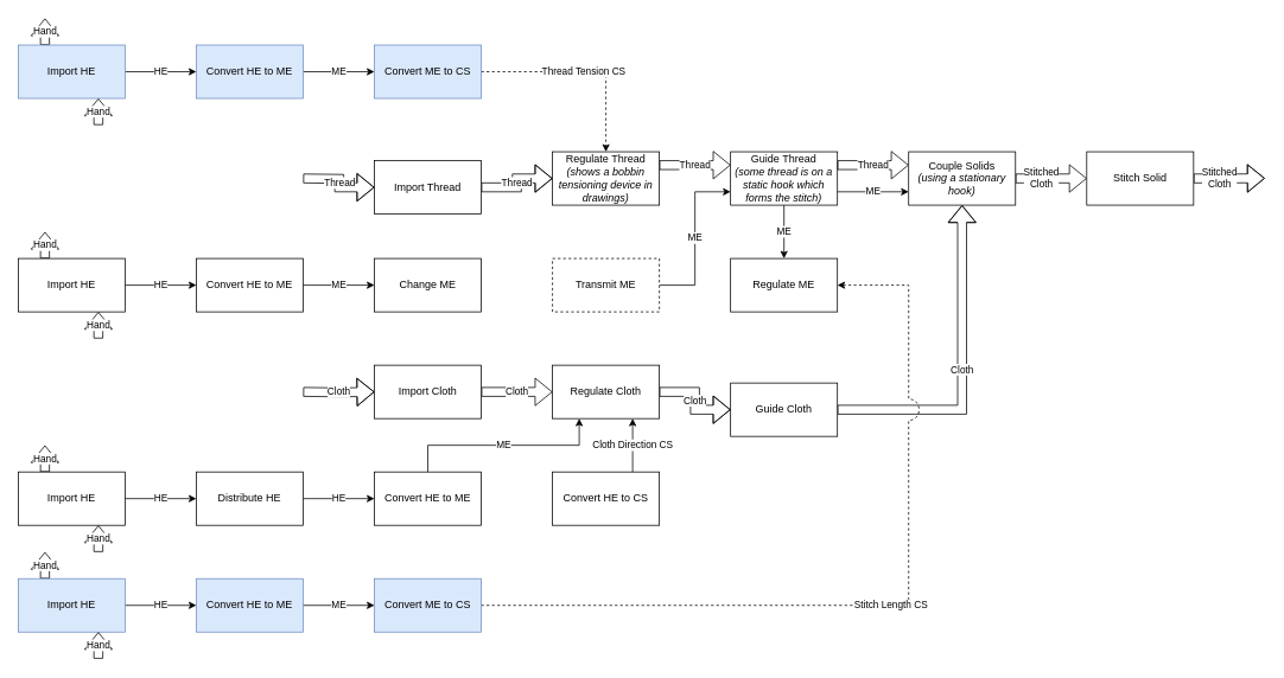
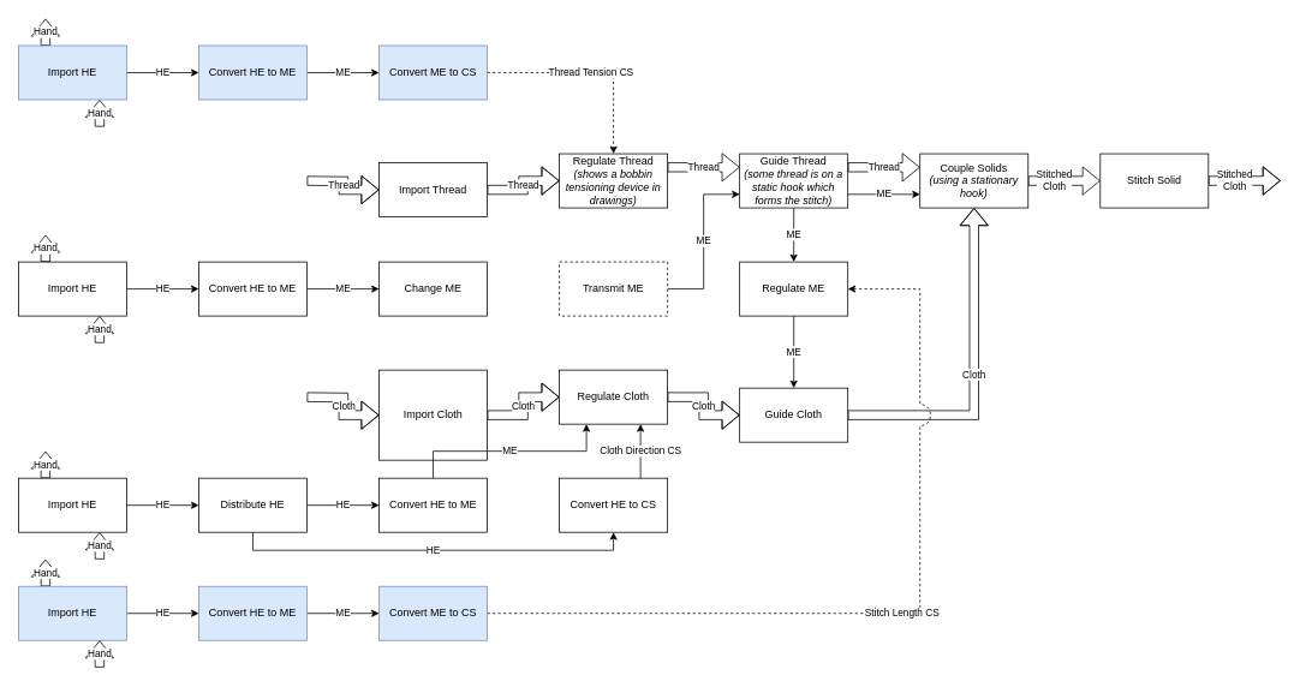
  <mxCell id="0" />
  <mxCell id="1" parent="0" />
  <mxCell id="2" value="Hand" style="edgeStyle=orthogonalEdgeStyle;shape=flexArrow;rounded=0;orthogonalLoop=1;jettySize=auto;html=1;exitX=0.25;exitY=0;exitDx=0;exitDy=0;" parent="1" source="4" edge="1"><mxGeometry relative="1" as="geometry"><mxPoint x="50" y="260" as="targetPoint" /></mxGeometry></mxCell>
  <mxCell id="3" value="HE" style="edgeStyle=orthogonalEdgeStyle;rounded=0;orthogonalLoop=1;jettySize=auto;html=1;exitX=1;exitY=0.5;exitDx=0;exitDy=0;entryX=0;entryY=0.5;entryDx=0;entryDy=0;" parent="1" source="4" target="6" edge="1"><mxGeometry relative="1" as="geometry" /></mxCell>
  <mxCell id="4" value="Import HE" style="rounded=0;whiteSpace=wrap;html=1;" parent="1" vertex="1"><mxGeometry x="20" y="290" width="120" height="60" as="geometry" /></mxCell>
  <mxCell id="5" value="ME" style="edgeStyle=orthogonalEdgeStyle;rounded=0;orthogonalLoop=1;jettySize=auto;html=1;exitX=1;exitY=0.5;exitDx=0;exitDy=0;entryX=0;entryY=0.5;entryDx=0;entryDy=0;" parent="1" source="6" target="7" edge="1"><mxGeometry relative="1" as="geometry" /></mxCell>
  <mxCell id="6" value="Convert HE to ME" style="rounded=0;whiteSpace=wrap;html=1;" parent="1" vertex="1"><mxGeometry x="220" y="290" width="120" height="60" as="geometry" /></mxCell>
  <mxCell id="7" value="Change ME" style="rounded=0;whiteSpace=wrap;html=1;" parent="1" vertex="1"><mxGeometry x="420" y="290" width="120" height="60" as="geometry" /></mxCell>
  <mxCell id="8" value="ME" style="edgeStyle=orthogonalEdgeStyle;rounded=0;orthogonalLoop=1;jettySize=auto;html=1;exitX=1;exitY=0.5;exitDx=0;exitDy=0;entryX=0;entryY=0.75;entryDx=0;entryDy=0;" parent="1" source="9" target="12" edge="1"><mxGeometry relative="1" as="geometry"><Array as="points"><mxPoint x="780" y="320" /><mxPoint x="780" y="215" /></Array></mxGeometry></mxCell>
  <mxCell id="9" value="Transmit ME" style="rounded=0;whiteSpace=wrap;html=1;dashed=1;" parent="1" vertex="1"><mxGeometry x="620" y="290" width="120" height="60" as="geometry" /></mxCell>
+ <mxCell id="10" value="ME" style="edgeStyle=orthogonalEdgeStyle;rounded=0;orthogonalLoop=1;jettySize=auto;html=1;entryX=0.5;entryY=0;entryDx=0;entryDy=0;exitX=0.5;exitY=1;exitDx=0;exitDy=0;" parent="1" source="36" target="14" edge="1"><mxGeometry relative="1" as="geometry"><mxPoint x="880" y="360" as="sourcePoint" /></mxGeometry></mxCell>
  <mxCell id="11" value="ME" style="edgeStyle=orthogonalEdgeStyle;rounded=0;orthogonalLoop=1;jettySize=auto;html=1;exitX=0.5;exitY=1;exitDx=0;exitDy=0;entryX=0.5;entryY=0;entryDx=0;entryDy=0;" parent="1" source="12" target="36" edge="1"><mxGeometry relative="1" as="geometry" /></mxCell>
  <mxCell id="12" value="Guide Thread&lt;br&gt;&lt;i&gt;(some thread is on a static hook which forms the stitch)&lt;/i&gt;" style="rounded=0;whiteSpace=wrap;html=1;" parent="1" vertex="1"><mxGeometry x="820" y="170" width="120" height="60" as="geometry" /></mxCell>
  <mxCell id="13" value="Cloth" style="edgeStyle=orthogonalEdgeStyle;rounded=0;orthogonalLoop=1;jettySize=auto;html=1;exitX=1;exitY=0.5;exitDx=0;exitDy=0;entryX=0.5;entryY=1;entryDx=0;entryDy=0;shape=flexArrow;" parent="1" source="14" target="18" edge="1"><mxGeometry relative="1" as="geometry" /></mxCell>
  <mxCell id="14" value="Guide Cloth" style="rounded=0;whiteSpace=wrap;html=1;" parent="1" vertex="1"><mxGeometry x="820" y="430" width="120" height="60" as="geometry" /></mxCell>
  <mxCell id="15" value="Thread" style="edgeStyle=orthogonalEdgeStyle;shape=flexArrow;rounded=0;orthogonalLoop=1;jettySize=auto;html=1;exitX=1;exitY=0.25;exitDx=0;exitDy=0;entryX=0;entryY=0.25;entryDx=0;entryDy=0;" parent="1" source="12" target="18" edge="1"><mxGeometry relative="1" as="geometry"><mxPoint x="1140" y="185" as="sourcePoint" /></mxGeometry></mxCell>
  <mxCell id="16" value="ME" style="edgeStyle=orthogonalEdgeStyle;rounded=0;orthogonalLoop=1;jettySize=auto;html=1;exitX=1;exitY=0.75;exitDx=0;exitDy=0;entryX=0;entryY=0.75;entryDx=0;entryDy=0;" parent="1" source="12" target="18" edge="1"><mxGeometry relative="1" as="geometry"><mxPoint x="1140" y="215" as="sourcePoint" /></mxGeometry></mxCell>
  <mxCell id="17" value="Stitched&lt;br&gt;Cloth" style="edgeStyle=orthogonalEdgeStyle;shape=flexArrow;rounded=0;orthogonalLoop=1;jettySize=auto;html=1;exitX=1;exitY=0.5;exitDx=0;exitDy=0;entryX=0;entryY=0.5;entryDx=0;entryDy=0;" parent="1" source="18" target="59" edge="1"><mxGeometry x="-0.25" relative="1" as="geometry"><mxPoint x="-1" as="offset" /></mxGeometry></mxCell>
  <mxCell id="18" value="Couple Solids&lt;br&gt;&lt;i&gt;(using a stationary hook)&lt;/i&gt;" style="rounded=0;whiteSpace=wrap;html=1;" parent="1" vertex="1"><mxGeometry x="1020" y="170" width="120" height="60" as="geometry" /></mxCell>
  <mxCell id="19" value="Hand" style="edgeStyle=orthogonalEdgeStyle;shape=flexArrow;rounded=0;orthogonalLoop=1;jettySize=auto;html=1;entryX=0.75;entryY=1;entryDx=0;entryDy=0;" parent="1" target="4" edge="1"><mxGeometry relative="1" as="geometry"><mxPoint x="110" y="380" as="sourcePoint" /></mxGeometry></mxCell>
  <mxCell id="20" value="Thread" style="edgeStyle=orthogonalEdgeStyle;shape=flexArrow;rounded=0;orthogonalLoop=1;jettySize=auto;html=1;exitX=1;exitY=0.25;exitDx=0;exitDy=0;entryX=0;entryY=0.25;entryDx=0;entryDy=0;" parent="1" source="21" target="12" edge="1"><mxGeometry relative="1" as="geometry" /></mxCell>
  <mxCell id="21" value="Regulate Thread&lt;br&gt;&lt;i&gt;(shows a bobbin tensioning device in drawings)&lt;/i&gt;" style="rounded=0;whiteSpace=wrap;html=1;" parent="1" vertex="1"><mxGeometry x="620" y="170" width="120" height="60" as="geometry" /></mxCell>
  <mxCell id="22" value="Thread" style="edgeStyle=orthogonalEdgeStyle;shape=flexArrow;rounded=0;orthogonalLoop=1;jettySize=auto;html=1;exitX=1;exitY=0.5;exitDx=0;exitDy=0;entryX=0;entryY=0.5;entryDx=0;entryDy=0;" parent="1" source="23" target="21" edge="1"><mxGeometry relative="1" as="geometry" /></mxCell>
  <mxCell id="23" value="Import Thread" style="rounded=0;whiteSpace=wrap;html=1;" parent="1" vertex="1"><mxGeometry x="420" y="180" width="120" height="60" as="geometry" /></mxCell>
  <mxCell id="24" value="Hand" style="edgeStyle=orthogonalEdgeStyle;shape=flexArrow;rounded=0;orthogonalLoop=1;jettySize=auto;html=1;exitX=0.25;exitY=0;exitDx=0;exitDy=0;" parent="1" source="26" edge="1"><mxGeometry relative="1" as="geometry"><mxPoint x="50" y="20" as="targetPoint" /></mxGeometry></mxCell>
  <mxCell id="25" value="HE" style="edgeStyle=orthogonalEdgeStyle;rounded=0;orthogonalLoop=1;jettySize=auto;html=1;exitX=1;exitY=0.5;exitDx=0;exitDy=0;entryX=0;entryY=0.5;entryDx=0;entryDy=0;" parent="1" source="26" target="28" edge="1"><mxGeometry relative="1" as="geometry" /></mxCell>
  <mxCell id="26" value="Import HE" style="rounded=0;whiteSpace=wrap;html=1;fillColor=#dae8fc;strokeColor=#6c8ebf;" parent="1" vertex="1"><mxGeometry x="20" y="50" width="120" height="60" as="geometry" /></mxCell>
  <mxCell id="27" value="ME" style="edgeStyle=orthogonalEdgeStyle;rounded=0;orthogonalLoop=1;jettySize=auto;html=1;exitX=1;exitY=0.5;exitDx=0;exitDy=0;entryX=0;entryY=0.5;entryDx=0;entryDy=0;" parent="1" source="28" target="31" edge="1"><mxGeometry relative="1" as="geometry"><mxPoint x="420" y="80" as="targetPoint" /></mxGeometry></mxCell>
  <mxCell id="28" value="Convert HE to ME" style="rounded=0;whiteSpace=wrap;html=1;fillColor=#dae8fc;strokeColor=#6c8ebf;" parent="1" vertex="1"><mxGeometry x="220" y="50" width="120" height="60" as="geometry" /></mxCell>
  <mxCell id="29" value="Hand" style="edgeStyle=orthogonalEdgeStyle;shape=flexArrow;rounded=0;orthogonalLoop=1;jettySize=auto;html=1;entryX=0.75;entryY=1;entryDx=0;entryDy=0;" parent="1" target="26" edge="1"><mxGeometry relative="1" as="geometry"><mxPoint x="110" y="140" as="sourcePoint" /></mxGeometry></mxCell>
  <mxCell id="30" value="Thread Tension CS" style="edgeStyle=orthogonalEdgeStyle;rounded=0;orthogonalLoop=1;jettySize=auto;html=1;exitX=1;exitY=0.5;exitDx=0;exitDy=0;entryX=0.5;entryY=0;entryDx=0;entryDy=0;dashed=1;" parent="1" source="31" target="21" edge="1"><mxGeometry relative="1" as="geometry" /></mxCell>
  <mxCell id="31" value="Convert ME to CS" style="rounded=0;whiteSpace=wrap;html=1;fillColor=#dae8fc;strokeColor=#6c8ebf;" parent="1" vertex="1"><mxGeometry x="420" y="50" width="120" height="60" as="geometry" /></mxCell>
  <mxCell id="32" value="Thread" style="edgeStyle=orthogonalEdgeStyle;rounded=0;orthogonalLoop=1;jettySize=auto;html=1;entryX=0;entryY=0.5;entryDx=0;entryDy=0;shape=flexArrow;" parent="1" target="23" edge="1"><mxGeometry relative="1" as="geometry"><mxPoint x="340" y="200" as="sourcePoint" /></mxGeometry></mxCell>
  <mxCell id="33" value="Cloth" style="edgeStyle=orthogonalEdgeStyle;rounded=0;orthogonalLoop=1;jettySize=auto;html=1;entryX=0;entryY=0.5;entryDx=0;entryDy=0;shape=flexArrow;exitX=1;exitY=0.5;exitDx=0;exitDy=0;" parent="1" source="46" target="14" edge="1"><mxGeometry relative="1" as="geometry"><mxPoint x="750" y="440" as="sourcePoint" /></mxGeometry></mxCell>
  <mxCell id="34" value="Cloth" style="edgeStyle=orthogonalEdgeStyle;rounded=0;orthogonalLoop=1;jettySize=auto;html=1;exitX=1;exitY=0.5;exitDx=0;exitDy=0;entryX=0;entryY=0.5;entryDx=0;entryDy=0;shape=flexArrow;" parent="1" source="35" target="46" edge="1"><mxGeometry relative="1" as="geometry" /></mxCell>
- <mxCell id="35" value="Import Cloth" style="rounded=0;whiteSpace=wrap;html=1;" parent="1" vertex="1"><mxGeometry x="420" y="410" width="120" height="60" as="geometry" /></mxCell>
+ <mxCell id="35" value="Import Cloth" style="rounded=0;whiteSpace=wrap;html=1;" parent="1" vertex="1"><mxGeometry x="420" y="410" width="120" height="100" as="geometry" /></mxCell>
  <mxCell id="36" value="Regulate ME" style="rounded=0;whiteSpace=wrap;html=1;" parent="1" vertex="1"><mxGeometry x="820" y="290" width="120" height="60" as="geometry" /></mxCell>
  <mxCell id="37" value="Cloth" style="edgeStyle=orthogonalEdgeStyle;shape=flexArrow;rounded=0;orthogonalLoop=1;jettySize=auto;html=1;entryX=0;entryY=0.5;entryDx=0;entryDy=0;" parent="1" target="35" edge="1"><mxGeometry relative="1" as="geometry"><mxPoint x="340" y="440" as="sourcePoint" /></mxGeometry></mxCell>
  <mxCell id="38" value="Hand" style="edgeStyle=orthogonalEdgeStyle;shape=flexArrow;rounded=0;orthogonalLoop=1;jettySize=auto;html=1;exitX=0.25;exitY=0;exitDx=0;exitDy=0;" parent="1" source="40" edge="1"><mxGeometry relative="1" as="geometry"><mxPoint x="50" y="620" as="targetPoint" /></mxGeometry></mxCell>
  <mxCell id="39" value="HE" style="edgeStyle=orthogonalEdgeStyle;rounded=0;orthogonalLoop=1;jettySize=auto;html=1;exitX=1;exitY=0.5;exitDx=0;exitDy=0;entryX=0;entryY=0.5;entryDx=0;entryDy=0;" parent="1" source="40" target="42" edge="1"><mxGeometry relative="1" as="geometry" /></mxCell>
  <mxCell id="40" value="Import HE" style="rounded=0;whiteSpace=wrap;html=1;fillColor=#dae8fc;strokeColor=#6c8ebf;" parent="1" vertex="1"><mxGeometry x="20" y="650" width="120" height="60" as="geometry" /></mxCell>
  <mxCell id="41" value="ME" style="edgeStyle=orthogonalEdgeStyle;rounded=0;orthogonalLoop=1;jettySize=auto;html=1;exitX=1;exitY=0.5;exitDx=0;exitDy=0;entryX=0;entryY=0.5;entryDx=0;entryDy=0;" parent="1" source="42" target="45" edge="1"><mxGeometry relative="1" as="geometry"><mxPoint x="420" y="680" as="targetPoint" /></mxGeometry></mxCell>
  <mxCell id="42" value="Convert HE to ME" style="rounded=0;whiteSpace=wrap;html=1;fillColor=#dae8fc;strokeColor=#6c8ebf;" parent="1" vertex="1"><mxGeometry x="220" y="650" width="120" height="60" as="geometry" /></mxCell>
  <mxCell id="43" value="Hand" style="edgeStyle=orthogonalEdgeStyle;shape=flexArrow;rounded=0;orthogonalLoop=1;jettySize=auto;html=1;entryX=0.75;entryY=1;entryDx=0;entryDy=0;" parent="1" target="40" edge="1"><mxGeometry relative="1" as="geometry"><mxPoint x="110" y="740" as="sourcePoint" /></mxGeometry></mxCell>
  <mxCell id="44" value="Stitch Length CS" style="edgeStyle=orthogonalEdgeStyle;rounded=0;orthogonalLoop=1;jettySize=auto;html=1;entryX=1;entryY=0.5;entryDx=0;entryDy=0;dashed=1;exitX=1;exitY=0.5;exitDx=0;exitDy=0;jumpStyle=arc;jumpSize=24;" parent="1" source="45" target="36" edge="1"><mxGeometry relative="1" as="geometry"><mxPoint x="80" y="380" as="sourcePoint" /><mxPoint x="590" y="360" as="targetPoint" /><Array as="points"><mxPoint x="1020" y="680" /><mxPoint x="1020" y="320" /></Array></mxGeometry></mxCell>
  <mxCell id="45" value="Convert ME to CS" style="rounded=0;whiteSpace=wrap;html=1;fillColor=#dae8fc;strokeColor=#6c8ebf;" parent="1" vertex="1"><mxGeometry x="420" y="650" width="120" height="60" as="geometry" /></mxCell>
  <mxCell id="46" value="Regulate Cloth" style="rounded=0;whiteSpace=wrap;html=1;" parent="1" vertex="1"><mxGeometry x="620" y="410" width="120" height="60" as="geometry" /></mxCell>
  <mxCell id="47" value="ME" style="edgeStyle=orthogonalEdgeStyle;rounded=0;orthogonalLoop=1;jettySize=auto;html=1;exitX=0.5;exitY=0;exitDx=0;exitDy=0;entryX=0.25;entryY=1;entryDx=0;entryDy=0;" parent="1" source="48" target="46" edge="1"><mxGeometry relative="1" as="geometry"><Array as="points"><mxPoint x="480" y="500" /><mxPoint x="650" y="500" /></Array></mxGeometry></mxCell>
  <mxCell id="48" value="Convert HE to ME" style="rounded=0;whiteSpace=wrap;html=1;" parent="1" vertex="1"><mxGeometry x="420" y="530" width="120" height="60" as="geometry" /></mxCell>
  <mxCell id="49" value="Hand" style="edgeStyle=orthogonalEdgeStyle;shape=flexArrow;rounded=0;orthogonalLoop=1;jettySize=auto;html=1;exitX=0.25;exitY=0;exitDx=0;exitDy=0;" parent="1" source="51" edge="1"><mxGeometry relative="1" as="geometry"><mxPoint x="50" y="500" as="targetPoint" /></mxGeometry></mxCell>
  <mxCell id="50" value="HE" style="edgeStyle=orthogonalEdgeStyle;rounded=0;orthogonalLoop=1;jettySize=auto;html=1;exitX=1;exitY=0.5;exitDx=0;exitDy=0;entryX=0;entryY=0.5;entryDx=0;entryDy=0;" parent="1" source="51" target="55" edge="1"><mxGeometry relative="1" as="geometry" /></mxCell>
  <mxCell id="51" value="Import HE" style="rounded=0;whiteSpace=wrap;html=1;" parent="1" vertex="1"><mxGeometry x="20" y="530" width="120" height="60" as="geometry" /></mxCell>
  <mxCell id="52" value="Hand" style="edgeStyle=orthogonalEdgeStyle;shape=flexArrow;rounded=0;orthogonalLoop=1;jettySize=auto;html=1;entryX=0.75;entryY=1;entryDx=0;entryDy=0;" parent="1" target="51" edge="1"><mxGeometry relative="1" as="geometry"><mxPoint x="110" y="620" as="sourcePoint" /></mxGeometry></mxCell>
  <mxCell id="53" value="HE" style="edgeStyle=orthogonalEdgeStyle;rounded=0;orthogonalLoop=1;jettySize=auto;html=1;exitX=1;exitY=0.5;exitDx=0;exitDy=0;entryX=0;entryY=0.5;entryDx=0;entryDy=0;" parent="1" source="55" target="48" edge="1"><mxGeometry relative="1" as="geometry" /></mxCell>
+ <mxCell id="54" value="HE" style="edgeStyle=orthogonalEdgeStyle;rounded=0;orthogonalLoop=1;jettySize=auto;html=1;exitX=0.5;exitY=1;exitDx=0;exitDy=0;entryX=0.5;entryY=1;entryDx=0;entryDy=0;" parent="1" source="55" target="57" edge="1"><mxGeometry relative="1" as="geometry" /></mxCell>
  <mxCell id="55" value="Distribute HE" style="rounded=0;whiteSpace=wrap;html=1;" parent="1" vertex="1"><mxGeometry x="220" y="530" width="120" height="60" as="geometry" /></mxCell>
  <mxCell id="56" value="Cloth Direction CS" style="edgeStyle=orthogonalEdgeStyle;rounded=0;orthogonalLoop=1;jettySize=auto;html=1;exitX=0.75;exitY=0;exitDx=0;exitDy=0;entryX=0.75;entryY=1;entryDx=0;entryDy=0;dashed=0;" parent="1" source="57" target="46" edge="1"><mxGeometry relative="1" as="geometry" /></mxCell>
  <mxCell id="57" value="Convert HE to CS" style="rounded=0;whiteSpace=wrap;html=1;" parent="1" vertex="1"><mxGeometry x="620" y="530" width="120" height="60" as="geometry" /></mxCell>
  <mxCell id="58" value="Stitched&lt;br&gt;Cloth" style="edgeStyle=orthogonalEdgeStyle;shape=flexArrow;rounded=0;orthogonalLoop=1;jettySize=auto;html=1;exitX=1;exitY=0.5;exitDx=0;exitDy=0;" parent="1" source="59" edge="1"><mxGeometry x="-0.251" relative="1" as="geometry"><mxPoint x="1420" y="199.824" as="targetPoint" /><mxPoint x="-1" as="offset" /></mxGeometry></mxCell>
  <mxCell id="59" value="Stitch Solid" style="rounded=0;whiteSpace=wrap;html=1;" parent="1" vertex="1"><mxGeometry x="1220" y="170" width="120" height="60" as="geometry" /></mxCell>
